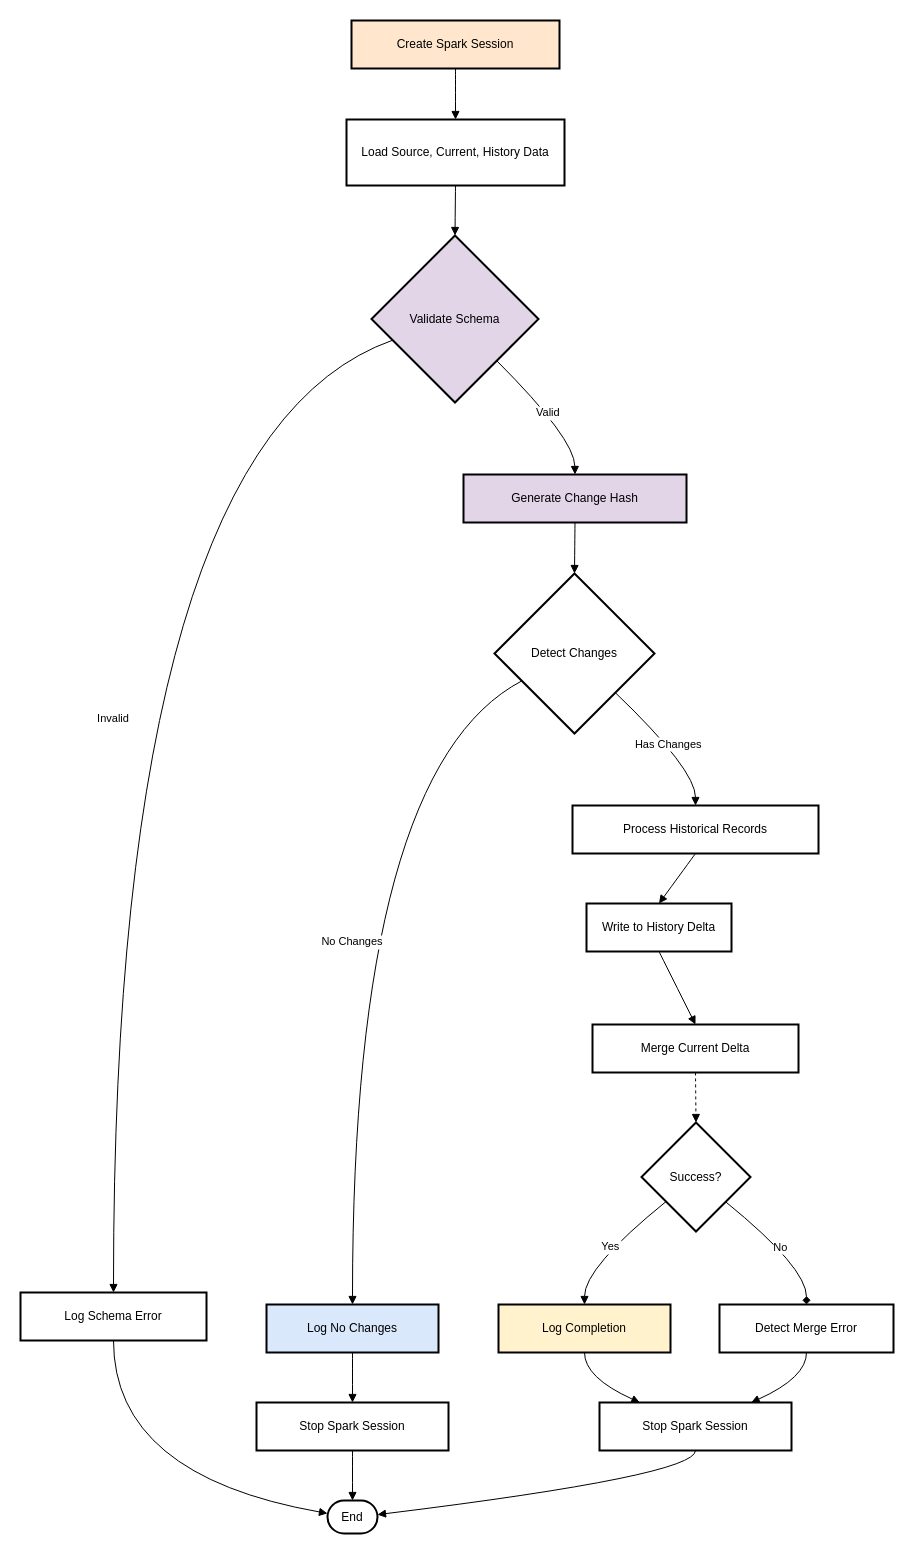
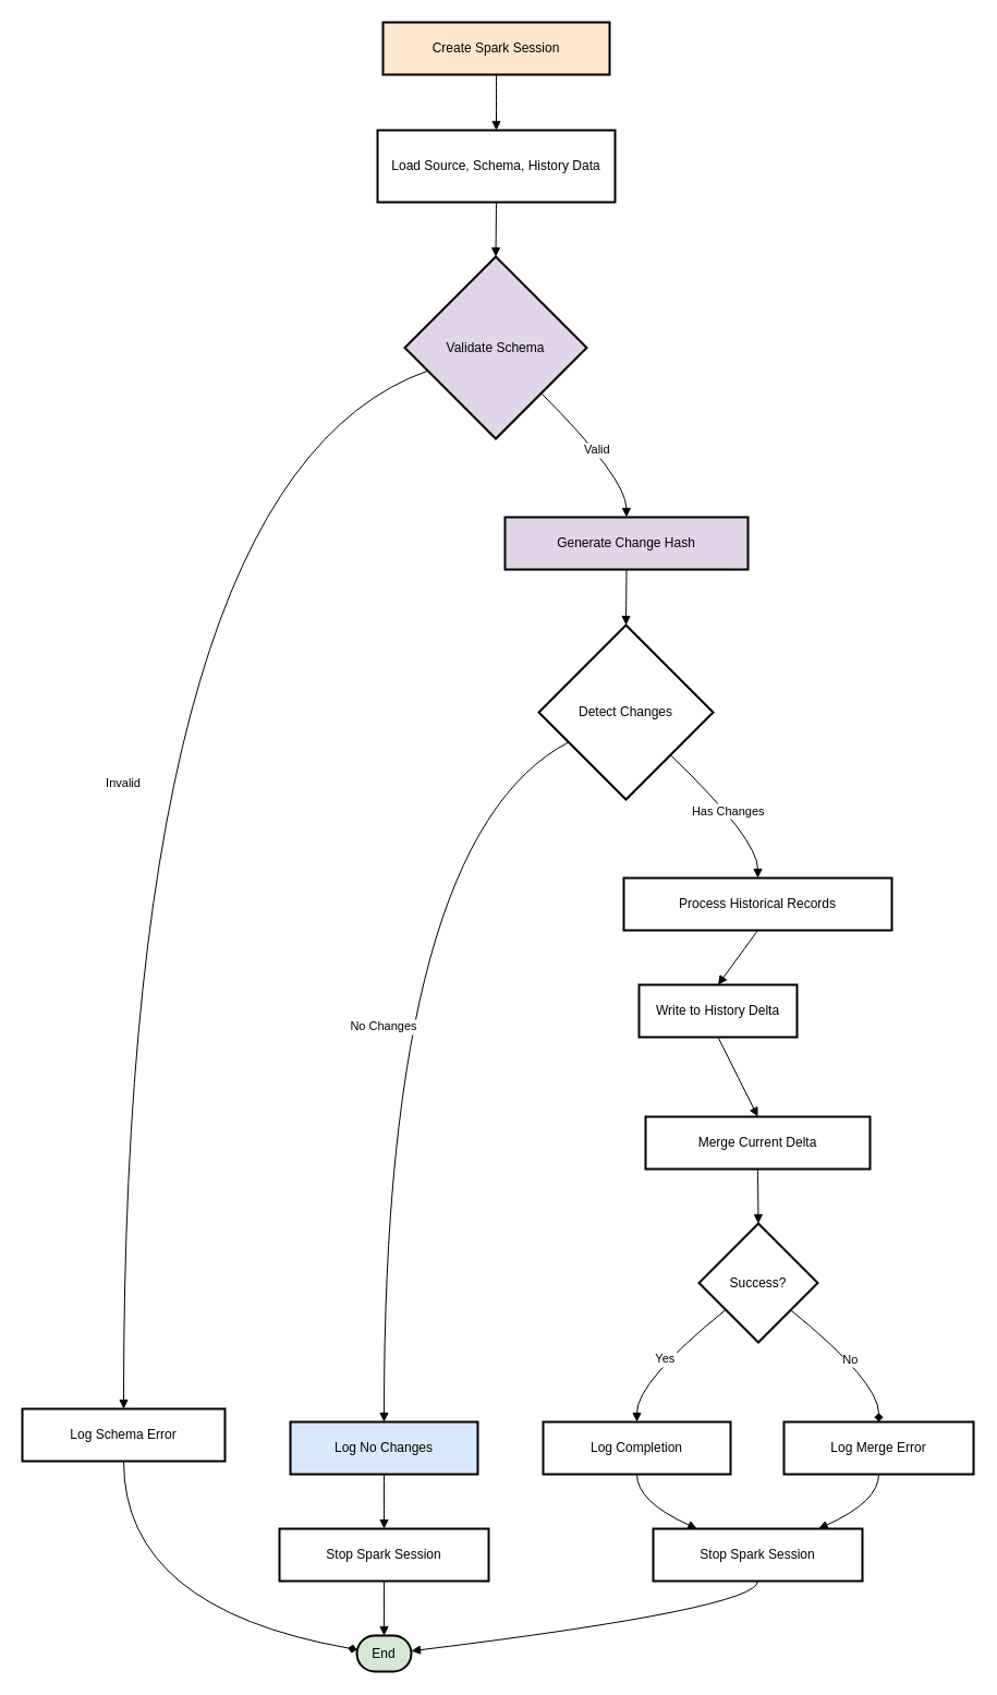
  <mxCell id="0" />
  <mxCell id="1" parent="0" />
  <mxCell id="2" value="Create Spark Session" style="whiteSpace=wrap;strokeWidth=2;fillColor=#ffe6cc;" vertex="1" parent="1"><mxGeometry x="351" y="20" width="208" height="48" as="geometry" /></mxCell>
- <mxCell id="3" value="Load Source, Current, History Data" style="whiteSpace=wrap;strokeWidth=2;" vertex="1" parent="1"><mxGeometry x="346" y="119" width="218" height="66" as="geometry" /></mxCell>
+ <mxCell id="3" value="Load Source, Schema, History Data" style="whiteSpace=wrap;strokeWidth=2;" vertex="1" parent="1"><mxGeometry x="346" y="119" width="218" height="66" as="geometry" /></mxCell>
  <mxCell id="4" value="Validate Schema" style="rhombus;strokeWidth=2;whiteSpace=wrap;fillColor=#e1d5e7;" vertex="1" parent="1"><mxGeometry x="371" y="235" width="167" height="167" as="geometry" /></mxCell>
  <mxCell id="5" value="Log Schema Error" style="whiteSpace=wrap;strokeWidth=2;" vertex="1" parent="1"><mxGeometry x="20" y="1292" width="186" height="48" as="geometry" /></mxCell>
- <mxCell id="6" value="End" style="rounded=1;whiteSpace=wrap;arcSize=50;strokeWidth=2;" vertex="1" parent="1"><mxGeometry x="327" y="1500" width="50" height="33" as="geometry" /></mxCell>
+ <mxCell id="6" value="End" style="rounded=1;whiteSpace=wrap;arcSize=50;strokeWidth=2;fillColor=#d5e8d4;" vertex="1" parent="1"><mxGeometry x="327" y="1500" width="50" height="33" as="geometry" /></mxCell>
  <mxCell id="7" value="Generate Change Hash" style="whiteSpace=wrap;strokeWidth=2;fillColor=#e1d5e7;" vertex="1" parent="1"><mxGeometry x="463" y="474" width="223" height="48" as="geometry" /></mxCell>
  <mxCell id="8" value="Detect Changes" style="rhombus;strokeWidth=2;whiteSpace=wrap;" vertex="1" parent="1"><mxGeometry x="494" y="573" width="160" height="160" as="geometry" /></mxCell>
  <mxCell id="9" value="Log No Changes" style="whiteSpace=wrap;strokeWidth=2;fillColor=#dae8fc;" vertex="1" parent="1"><mxGeometry x="266" y="1304" width="172" height="48" as="geometry" /></mxCell>
  <mxCell id="10" value="Stop Spark Session" style="whiteSpace=wrap;strokeWidth=2;" vertex="1" parent="1"><mxGeometry x="256" y="1402" width="192" height="48" as="geometry" /></mxCell>
  <mxCell id="11" value="Process Historical Records" style="whiteSpace=wrap;strokeWidth=2;" vertex="1" parent="1"><mxGeometry x="572" y="805" width="246" height="48" as="geometry" /></mxCell>
  <mxCell id="12" value="Write to History Delta" style="whiteSpace=wrap;strokeWidth=2;" vertex="1" parent="1"><mxGeometry x="586" y="903" width="145" height="48" as="geometry" /></mxCell>
  <mxCell id="13" value="Merge Current Delta" style="whiteSpace=wrap;strokeWidth=2;" vertex="1" parent="1"><mxGeometry x="592" y="1024" width="206" height="48" as="geometry" /></mxCell>
  <mxCell id="14" value="Success?" style="rhombus;strokeWidth=2;whiteSpace=wrap;" vertex="1" parent="1"><mxGeometry x="641" y="1122" width="109" height="109" as="geometry" /></mxCell>
- <mxCell id="15" value="Log Completion" style="whiteSpace=wrap;strokeWidth=2;fillColor=#fff2cc;" vertex="1" parent="1"><mxGeometry x="498" y="1304" width="172" height="48" as="geometry" /></mxCell>
- <mxCell id="16" value="Detect Merge Error" style="whiteSpace=wrap;strokeWidth=2;" vertex="1" parent="1"><mxGeometry x="719" y="1304" width="174" height="48" as="geometry" /></mxCell>
+ <mxCell id="15" value="Log Completion" style="whiteSpace=wrap;strokeWidth=2;" vertex="1" parent="1"><mxGeometry x="498" y="1304" width="172" height="48" as="geometry" /></mxCell>
+ <mxCell id="16" value="Log Merge Error" style="whiteSpace=wrap;strokeWidth=2;" vertex="1" parent="1"><mxGeometry x="719" y="1304" width="174" height="48" as="geometry" /></mxCell>
  <mxCell id="17" value="Stop Spark Session" style="whiteSpace=wrap;strokeWidth=2;" vertex="1" parent="1"><mxGeometry x="599" y="1402" width="192" height="48" as="geometry" /></mxCell>
  <mxCell id="18" value="" style="curved=1;startArrow=none;endArrow=block;exitX=0.5;exitY=1.02;entryX=0.5;entryY=0;rounded=0;" edge="1" parent="1" source="2" target="3"><mxGeometry relative="1" as="geometry"><Array as="points" /></mxGeometry></mxCell>
  <mxCell id="19" value="" style="curved=1;startArrow=none;endArrow=block;exitX=0.5;exitY=1;entryX=0.5;entryY=0;rounded=0;" edge="1" parent="1" source="3" target="4"><mxGeometry relative="1" as="geometry"><Array as="points" /></mxGeometry></mxCell>
  <mxCell id="20" value="Invalid" style="curved=1;startArrow=none;endArrow=block;exitX=0;exitY=0.67;entryX=0.5;entryY=0;rounded=0;" edge="1" parent="1" source="4" target="5"><mxGeometry relative="1" as="geometry"><Array as="points"><mxPoint x="113" y="438" /></Array></mxGeometry></mxCell>
- <mxCell id="21" value="" style="curved=1;startArrow=none;endArrow=block;exitX=0.5;exitY=1.01;entryX=0;entryY=0.39;rounded=0;" edge="1" parent="1" source="5" target="6"><mxGeometry relative="1" as="geometry"><Array as="points"><mxPoint x="113" y="1475" /></Array></mxGeometry></mxCell>
+ <mxCell id="21" value="" style="curved=1;startArrow=none;endArrow=diamond;exitX=0.5;exitY=1.01;entryX=0;entryY=0.39;rounded=0;" edge="1" parent="1" source="5" target="6"><mxGeometry relative="1" as="geometry"><Array as="points"><mxPoint x="113" y="1475" /></Array></mxGeometry></mxCell>
  <mxCell id="22" value="Valid" style="curved=1;startArrow=none;endArrow=block;exitX=1;exitY=1;entryX=0.5;entryY=0;rounded=0;" edge="1" parent="1" source="4" target="7"><mxGeometry relative="1" as="geometry"><Array as="points"><mxPoint x="574" y="438" /></Array></mxGeometry></mxCell>
  <mxCell id="23" value="" style="curved=1;startArrow=none;endArrow=block;exitX=0.5;exitY=1.01;entryX=0.5;entryY=0;rounded=0;" edge="1" parent="1" source="7" target="8"><mxGeometry relative="1" as="geometry"><Array as="points" /></mxGeometry></mxCell>
  <mxCell id="24" value="No Changes" style="curved=1;startArrow=none;endArrow=block;exitX=0;exitY=0.76;entryX=0.5;entryY=-0.01;rounded=0;" edge="1" parent="1" source="8" target="9"><mxGeometry relative="1" as="geometry"><Array as="points"><mxPoint x="352" y="769" /></Array></mxGeometry></mxCell>
  <mxCell id="25" value="" style="curved=1;startArrow=none;endArrow=block;exitX=0.5;exitY=1;entryX=0.5;entryY=0;rounded=0;" edge="1" parent="1" source="9" target="10"><mxGeometry relative="1" as="geometry"><Array as="points" /></mxGeometry></mxCell>
  <mxCell id="26" value="" style="curved=1;startArrow=none;endArrow=block;exitX=0.5;exitY=1.01;entryX=0.5;entryY=0.01;rounded=0;" edge="1" parent="1" source="10" target="6"><mxGeometry relative="1" as="geometry"><Array as="points" /></mxGeometry></mxCell>
  <mxCell id="27" value="Has Changes" style="curved=1;startArrow=none;endArrow=block;exitX=1;exitY=0.98;entryX=0.5;entryY=0;rounded=0;" edge="1" parent="1" source="8" target="11"><mxGeometry relative="1" as="geometry"><Array as="points"><mxPoint x="695" y="769" /></Array></mxGeometry></mxCell>
  <mxCell id="28" value="" style="curved=1;startArrow=none;endArrow=block;exitX=0.5;exitY=1;entryX=0.5;entryY=0;rounded=0;" edge="1" parent="1" source="11" target="12"><mxGeometry relative="1" as="geometry"><Array as="points" /></mxGeometry></mxCell>
  <mxCell id="29" value="" style="curved=1;startArrow=none;endArrow=block;exitX=0.5;exitY=1.01;entryX=0.5;entryY=0;rounded=0;" edge="1" parent="1" source="12" target="13"><mxGeometry relative="1" as="geometry"><Array as="points" /></mxGeometry></mxCell>
- <mxCell id="30" value="" style="curved=1;startArrow=none;endArrow=block;exitX=0.5;exitY=1.01;entryX=0.5;entryY=0;rounded=0;dashed=1;" edge="1" parent="1" source="13" target="14"><mxGeometry relative="1" as="geometry"><Array as="points" /></mxGeometry></mxCell>
+ <mxCell id="30" value="" style="curved=1;startArrow=none;endArrow=block;exitX=0.5;exitY=1.01;entryX=0.5;entryY=0;rounded=0;" edge="1" parent="1" source="13" target="14"><mxGeometry relative="1" as="geometry"><Array as="points" /></mxGeometry></mxCell>
  <mxCell id="31" value="Yes" style="curved=1;startArrow=none;endArrow=block;exitX=0;exitY=0.91;entryX=0.5;entryY=-0.01;rounded=0;" edge="1" parent="1" source="14" target="15"><mxGeometry relative="1" as="geometry"><Array as="points"><mxPoint x="584" y="1267" /></Array></mxGeometry></mxCell>
  <mxCell id="32" value="No" style="curved=1;startArrow=none;endArrow=diamond;exitX=0.99;exitY=0.91;entryX=0.5;entryY=-0.01;rounded=0;" edge="1" parent="1" source="14" target="16"><mxGeometry relative="1" as="geometry"><Array as="points"><mxPoint x="806" y="1267" /></Array></mxGeometry></mxCell>
  <mxCell id="33" value="" style="curved=1;startArrow=none;endArrow=block;exitX=0.5;exitY=1;entryX=0.21;entryY=0;rounded=0;" edge="1" parent="1" source="15" target="17"><mxGeometry relative="1" as="geometry"><Array as="points"><mxPoint x="584" y="1377" /></Array></mxGeometry></mxCell>
  <mxCell id="34" value="" style="curved=1;startArrow=none;endArrow=block;exitX=0.5;exitY=1;entryX=0.79;entryY=0;rounded=0;" edge="1" parent="1" source="16" target="17"><mxGeometry relative="1" as="geometry"><Array as="points"><mxPoint x="806" y="1377" /></Array></mxGeometry></mxCell>
  <mxCell id="35" value="" style="curved=1;startArrow=none;endArrow=block;exitX=0.5;exitY=1.01;entryX=0.99;entryY=0.43;rounded=0;" edge="1" parent="1" source="17" target="6"><mxGeometry relative="1" as="geometry"><Array as="points"><mxPoint x="695" y="1475" /></Array></mxGeometry></mxCell>
